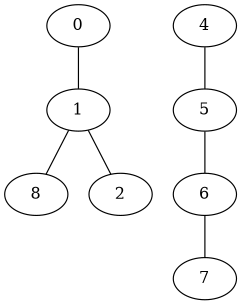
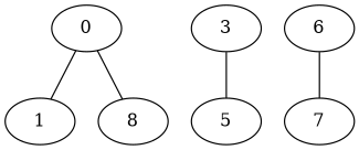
  strict graph {
    0
    1
    8
-   2
-   4
+   4 [label=3]
    5
    6
    7
    0 -- 1
-   1 -- 8
-   1 -- 2
+   0 -- 8
    4 -- 5
-   5 -- 6
    6 -- 7
  }
